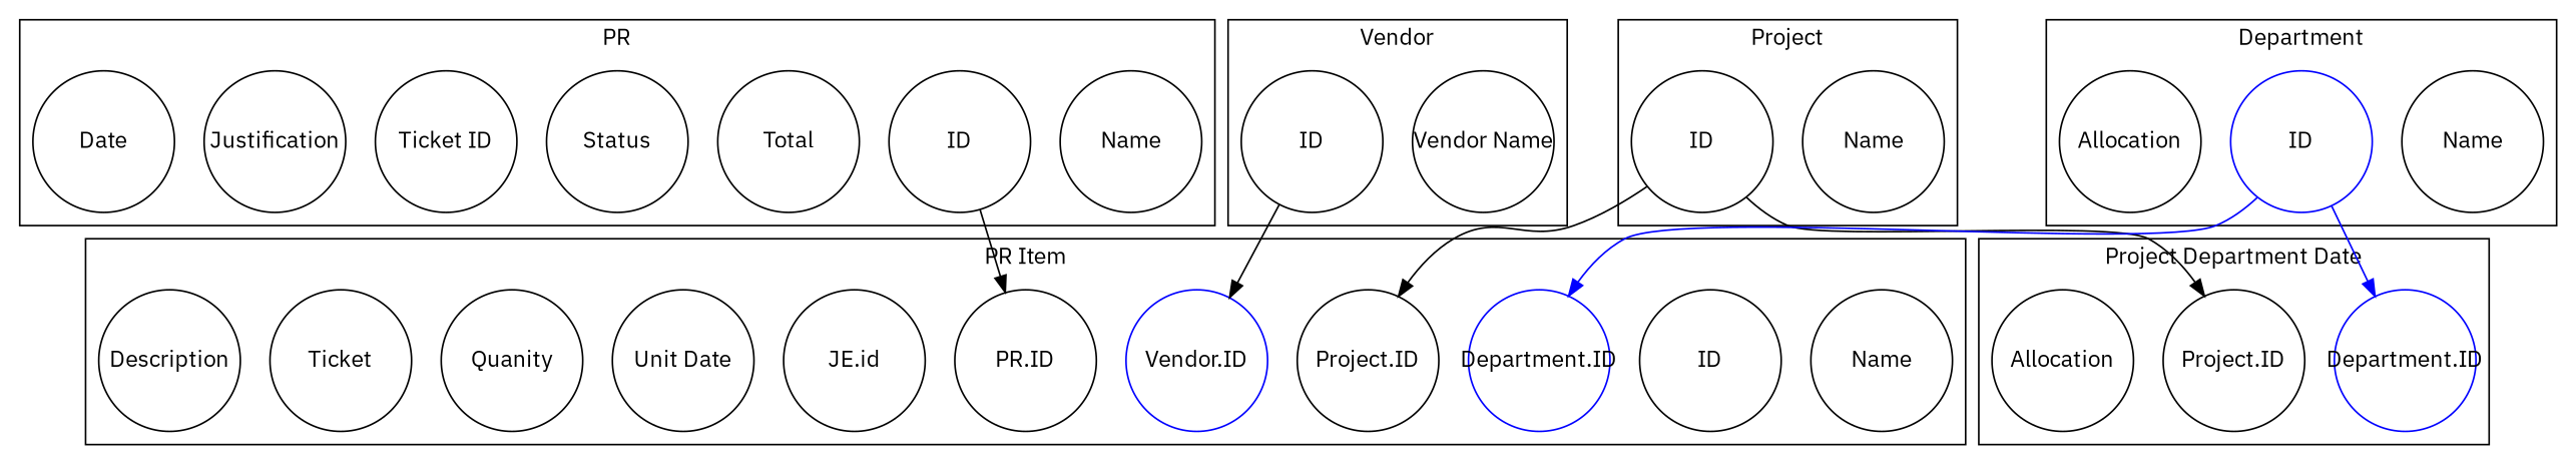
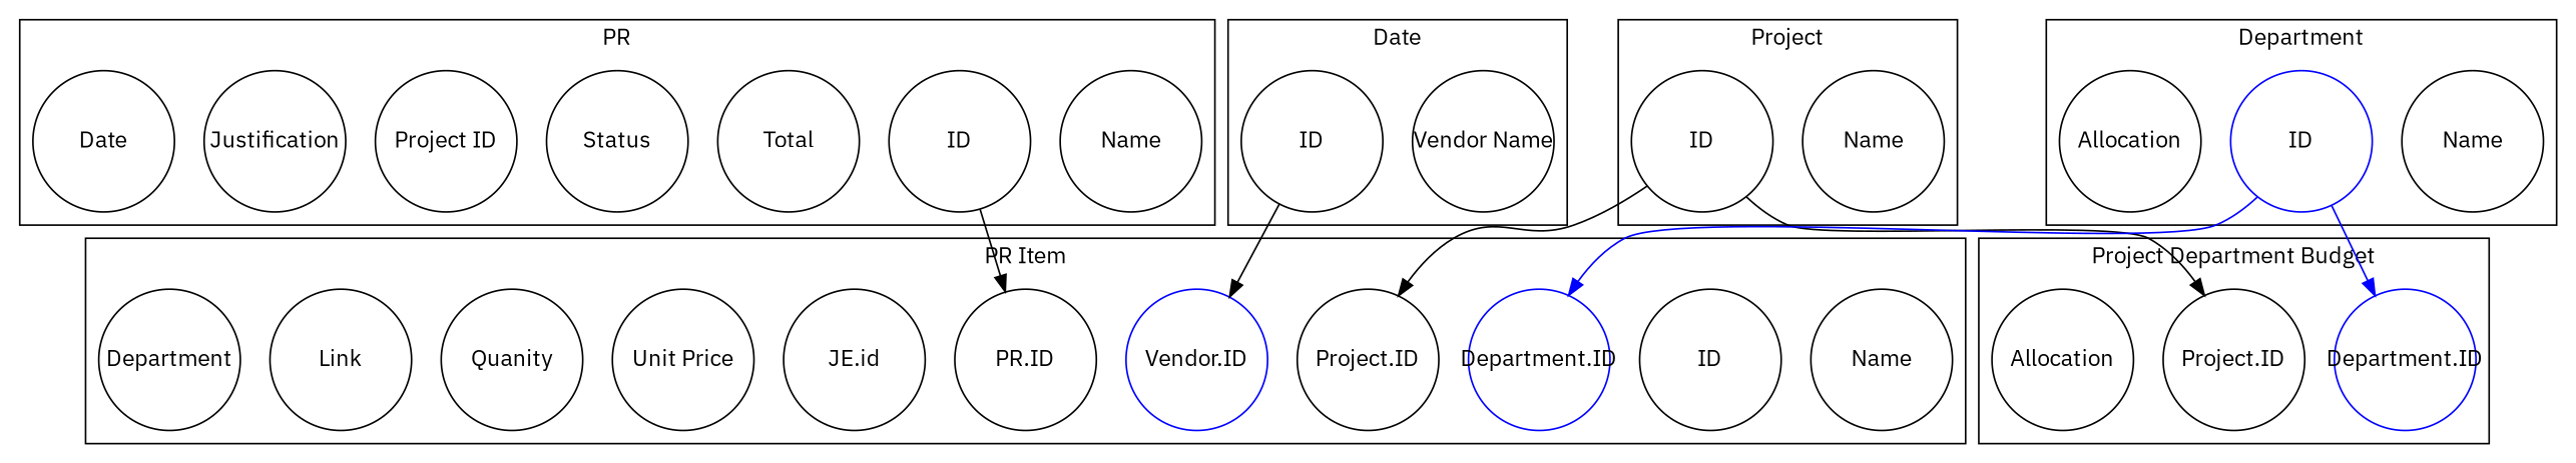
  digraph {
    compound=true
    fontname="IBM Plex Sans"
    node [fixedsize=true fontname="IBM Plex Sans" shape=circle]
    edge [fontname="IBM Plex Sans"]
    n1 [height=1.2 label=Name]
    n2 [height=1.2 label=ID]
    n3 [height=1.2 label=Total]
    n4 [height=1.2 label=Status]
-   n5 [height=1.2 label="Ticket ID"]
+   n5 [height=1.2 label="Project ID"]
    n6 [height=1.2 label=Justification]
    n7 [height=1.2 label=Date]
    n8 [height=1.2 label=Name]
    n9 [height=1.2 label=ID]
    n10 [height=1.2 label="PR.ID"]
    n11 [height=1.2 label="Project.ID"]
    n12 [color=blue height=1.2 label="Department.ID"]
    n13 [color=blue height=1.2 label="Vendor.ID"]
    n14 [height=1.2 label="JE.id"]
-   n15 [height=1.2 label="Unit Date"]
+   n15 [height=1.2 label="Unit Price"]
    n16 [height=1.2 label=Quanity]
-   n17 [height=1.2 label=Ticket]
-   n18 [height=1.2 label=Description]
+   n17 [height=1.2 label=Link]
+   n18 [height=1.2 label=Department]
    n19 [height=1.2 label=Name]
    n20 [height=1.2 label=ID]
    n21 [height=1.2 label="Project.ID"]
    n22 [color=blue height=1.2 label="Department.ID"]
    n23 [height=1.2 label=Allocation]
    n24 [height=1.2 label=Name]
    n25 [color=blue height=1.2 label=ID]
    n26 [height=1.2 label=Allocation]
    n27 [height=1.2 label="Vendor Name"]
    n28 [height=1.2 label=ID]
    subgraph cluster_1 {
      label=PR
      n1
      n2
      n3
      n4
      n5
      n6
      n7
    }
    subgraph cluster_2 {
      label="PR Item"
      n8
      n9
      n10
      n11
      n12
      n13
      n14
      n15
      n16
      n17
      n18
    }
    subgraph cluster_3 {
      label=Project
      n19
      n20
    }
    subgraph cluster_4 {
-     label="Project Department Date"
+     label="Project Department Budget"
      n21
      n22
      n23
    }
    subgraph cluster_5 {
      label=Department
      n24
      n25
      n26
    }
    subgraph cluster_6 {
-     label=Vendor
+     label=Date
      n27
      n28
    }
    subgraph cluster_7 {
      label="Journal Entry"
    }
    n2 -> n10
    n20 -> n11
    n20 -> n21
    n25 -> n12 [color=blue]
    n25 -> n22 [color=blue]
    n28 -> n13
  }
